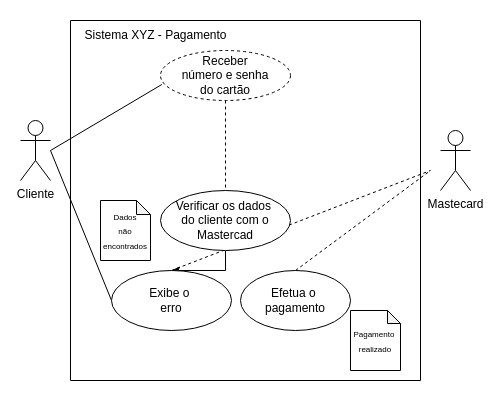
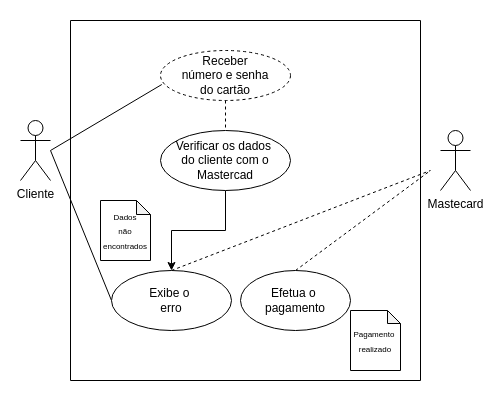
  <mxCell id="0" />
  <mxCell id="1" parent="0" />
  <mxCell id="2" value="Cliente" style="shape=umlActor;verticalLabelPosition=bottom;verticalAlign=top;html=1;outlineConnect=0;" vertex="1" parent="1"><mxGeometry x="20" y="120" width="30" height="60" as="geometry" /></mxCell>
  <mxCell id="3" value="Mastecard" style="shape=umlActor;verticalLabelPosition=bottom;verticalAlign=top;html=1;outlineConnect=0;" vertex="1" parent="1"><mxGeometry x="440" y="130" width="30" height="60" as="geometry" /></mxCell>
  <mxCell id="4" value="" style="endArrow=none;html=1;rounded=0;startArrow=none;startFill=0;endFill=1;entryX=0.01;entryY=0.68;entryDx=0;entryDy=0;entryPerimeter=0;" edge="1" parent="1" target="10"><mxGeometry width="50" height="50" relative="1" as="geometry"><mxPoint x="50" y="150" as="sourcePoint" /><mxPoint x="140" y="100" as="targetPoint" /></mxGeometry></mxCell>
  <mxCell id="5" style="edgeStyle=orthogonalEdgeStyle;rounded=0;orthogonalLoop=1;jettySize=auto;html=1;" edge="1" parent="1" source="11" target="14"><mxGeometry relative="1" as="geometry" /></mxCell>
  <mxCell id="6" value="" style="endArrow=none;dashed=1;html=1;rounded=0;exitX=0.5;exitY=0;exitDx=0;exitDy=0;" edge="1" parent="1" source="14"><mxGeometry width="50" height="50" relative="1" as="geometry"><mxPoint x="320" y="250" as="sourcePoint" /><mxPoint x="430" y="170" as="targetPoint" /></mxGeometry></mxCell>
  <mxCell id="7" value="" style="endArrow=none;dashed=1;html=1;rounded=0;exitX=0.5;exitY=0;exitDx=0;exitDy=0;" edge="1" parent="1" source="13"><mxGeometry width="50" height="50" relative="1" as="geometry"><mxPoint x="170" y="250" as="sourcePoint" /><mxPoint x="430" y="170" as="targetPoint" /></mxGeometry></mxCell>
  <mxCell id="8" value="" style="endArrow=none;html=1;rounded=0;entryX=0;entryY=0.5;entryDx=0;entryDy=0;" edge="1" parent="1" target="14"><mxGeometry width="50" height="50" relative="1" as="geometry"><mxPoint x="50" y="150" as="sourcePoint" /><mxPoint x="50" y="310" as="targetPoint" /></mxGeometry></mxCell>
  <mxCell id="9" value="" style="swimlane;startSize=0;" vertex="1" parent="1"><mxGeometry x="70" y="20" width="350" height="360" as="geometry" /></mxCell>
  <mxCell id="10" value="Receber&lt;div&gt;número e senha&lt;/div&gt;&lt;div&gt;do cartão&lt;/div&gt;" style="ellipse;whiteSpace=wrap;html=1;dashed=1;" vertex="1" parent="9"><mxGeometry x="90" y="30" width="130" height="50" as="geometry" /></mxCell>
- <mxCell id="11" value="Verificar os&amp;nbsp;&lt;span style=&quot;background-color: transparent; color: light-dark(rgb(0, 0, 0), rgb(255, 255, 255));&quot;&gt;dados&amp;nbsp;&lt;/span&gt;&lt;div&gt;&lt;span style=&quot;background-color: transparent; color: light-dark(rgb(0, 0, 0), rgb(255, 255, 255));&quot;&gt;do cliente&amp;nbsp;&lt;/span&gt;&lt;span style=&quot;background-color: transparent; color: light-dark(rgb(0, 0, 0), rgb(255, 255, 255));&quot;&gt;com o Mastercad&lt;/span&gt;&lt;/div&gt;" style="ellipse;whiteSpace=wrap;html=1;" vertex="1" parent="9"><mxGeometry x="90" y="170" width="130" height="60" as="geometry" /></mxCell>
+ <mxCell id="11" value="Verificar os&amp;nbsp;&lt;span style=&quot;background-color: transparent; color: light-dark(rgb(0, 0, 0), rgb(255, 255, 255));&quot;&gt;dados&amp;nbsp;&lt;/span&gt;&lt;div&gt;&lt;span style=&quot;background-color: transparent; color: light-dark(rgb(0, 0, 0), rgb(255, 255, 255));&quot;&gt;do cliente&amp;nbsp;&lt;/span&gt;&lt;span style=&quot;background-color: transparent; color: light-dark(rgb(0, 0, 0), rgb(255, 255, 255));&quot;&gt;com o Mastercad&lt;/span&gt;&lt;/div&gt;" style="ellipse;whiteSpace=wrap;html=1;" vertex="1" parent="9"><mxGeometry x="90" y="110" width="130" height="60" as="geometry" /></mxCell>
  <mxCell id="12" value="" style="endArrow=none;html=1;rounded=0;exitX=0.5;exitY=1;exitDx=0;exitDy=0;entryX=0.5;entryY=0;entryDx=0;entryDy=0;dashed=1;" edge="1" parent="9" source="10" target="11"><mxGeometry width="50" height="50" relative="1" as="geometry"><mxPoint x="220" y="70" as="sourcePoint" /><mxPoint x="140" y="110" as="targetPoint" /></mxGeometry></mxCell>
  <mxCell id="13" value="Efetua&amp;nbsp;&lt;span style=&quot;background-color: transparent; color: light-dark(rgb(0, 0, 0), rgb(255, 255, 255));&quot;&gt;o&amp;nbsp;&lt;/span&gt;&lt;div&gt;pagamento&lt;/div&gt;" style="ellipse;whiteSpace=wrap;html=1;" vertex="1" parent="9"><mxGeometry x="170" y="250" width="110" height="60" as="geometry" /></mxCell>
  <mxCell id="14" value="Exibe&amp;nbsp;&lt;span style=&quot;background-color: transparent; color: light-dark(rgb(0, 0, 0), rgb(255, 255, 255));&quot;&gt;o&amp;nbsp;&lt;/span&gt;&lt;div&gt;erro&lt;/div&gt;" style="ellipse;whiteSpace=wrap;html=1;" vertex="1" parent="9"><mxGeometry x="41" y="250" width="120" height="60" as="geometry" /></mxCell>
  <mxCell id="15" value="&lt;font style=&quot;font-size: 8px;&quot;&gt;Pagamento&amp;nbsp;&lt;/font&gt;&lt;div&gt;&lt;font style=&quot;font-size: 8px;&quot;&gt;realizado&lt;/font&gt;&lt;/div&gt;" style="shape=note;whiteSpace=wrap;html=1;backgroundOutline=1;darkOpacity=0.05;size=13;" vertex="1" parent="9"><mxGeometry x="280" y="290" width="50" height="60" as="geometry" /></mxCell>
  <mxCell id="16" value="&lt;font style=&quot;font-size: 8px;&quot;&gt;Dados&lt;/font&gt;&lt;div&gt;&lt;font style=&quot;font-size: 8px;&quot;&gt;não&lt;/font&gt;&lt;/div&gt;&lt;div&gt;&lt;font style=&quot;font-size: 8px;&quot;&gt;encontrados&lt;/font&gt;&lt;/div&gt;" style="shape=note;whiteSpace=wrap;html=1;backgroundOutline=1;darkOpacity=0.05;size=14;" vertex="1" parent="9"><mxGeometry x="30" y="180" width="50" height="60" as="geometry" /></mxCell>
- <mxCell id="17" value="Sistema XYZ - Pagamento" style="text;html=1;align=center;verticalAlign=middle;resizable=0;points=[];autosize=1;strokeColor=none;fillColor=none;" vertex="1" parent="9"><mxGeometry width="170" height="30" as="geometry" /></mxCell>
